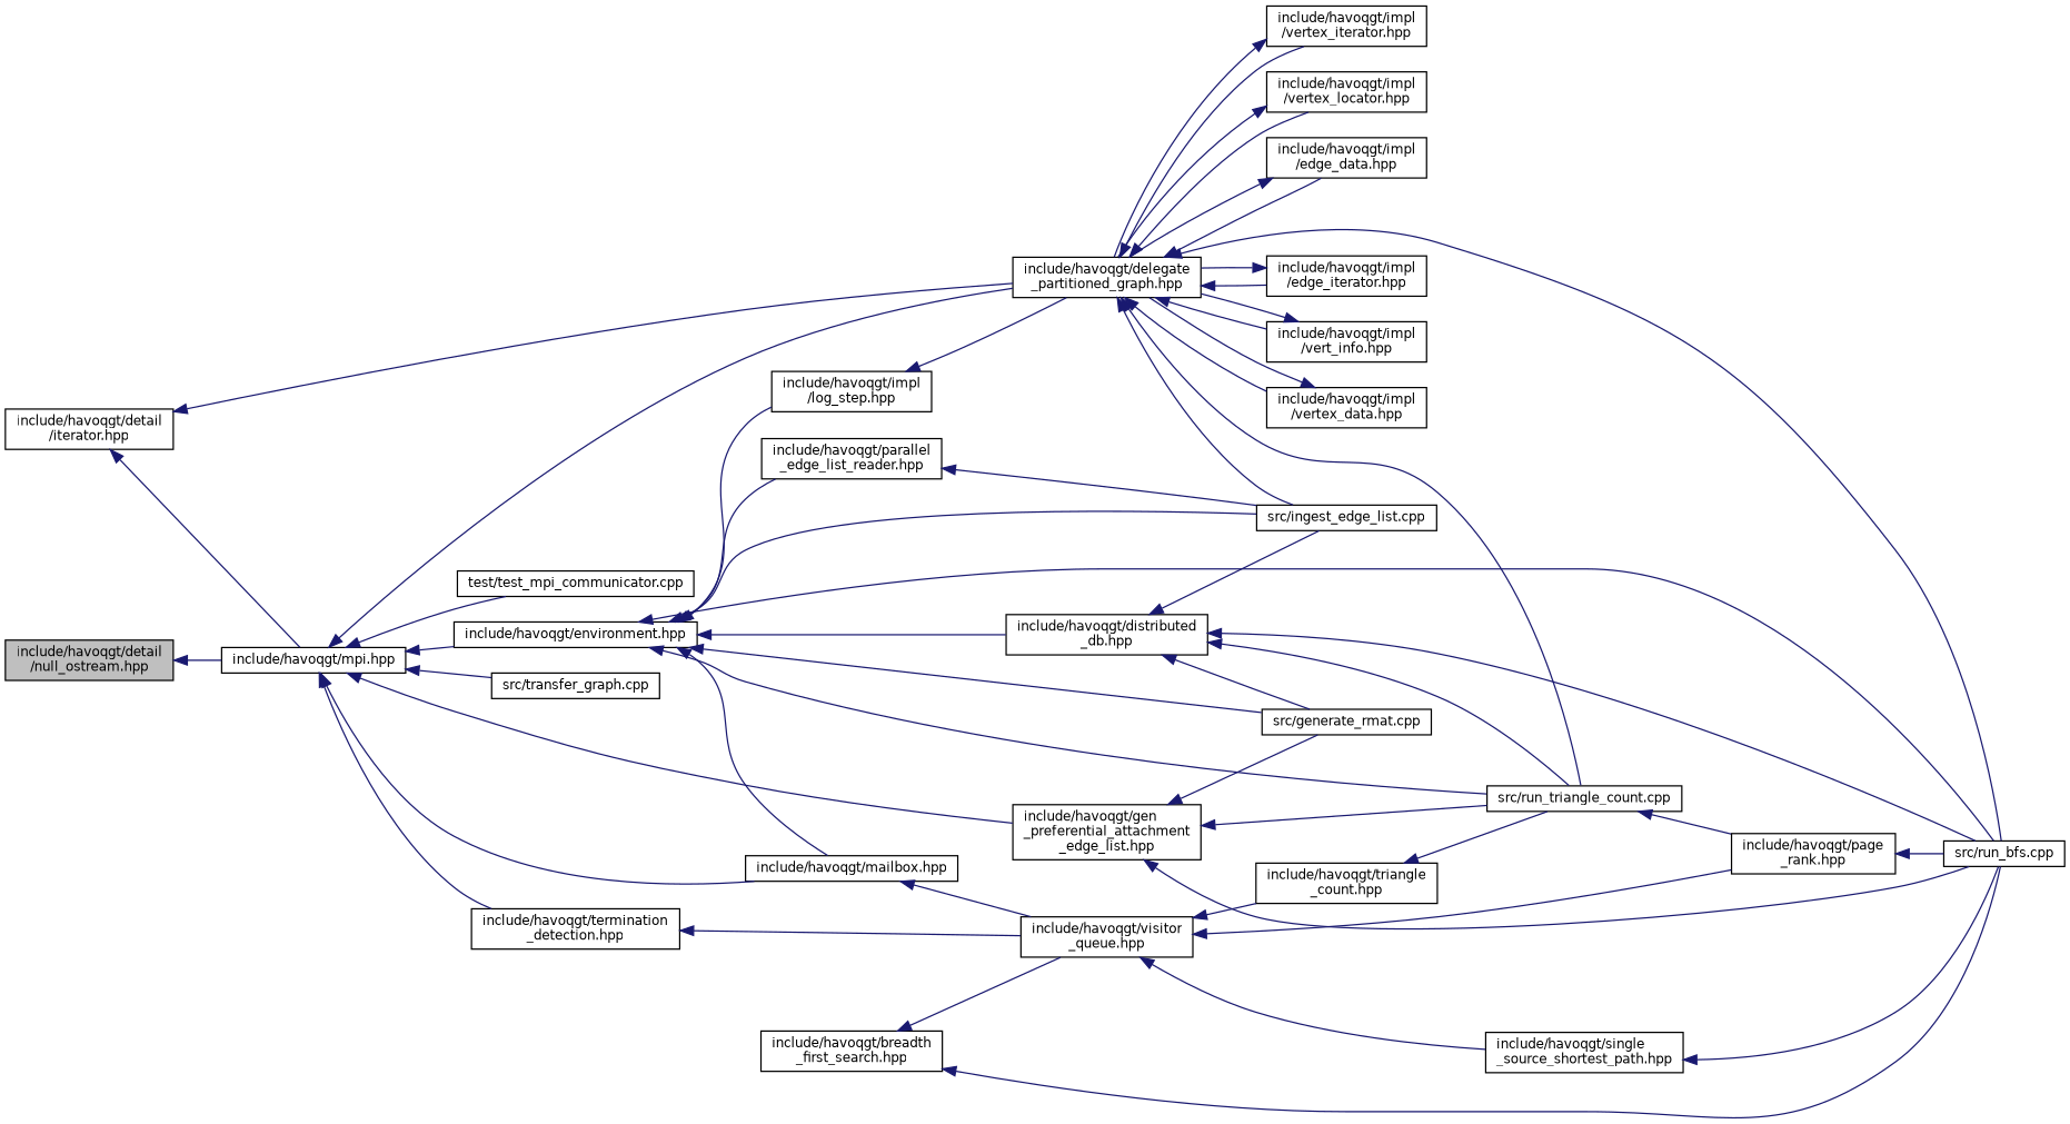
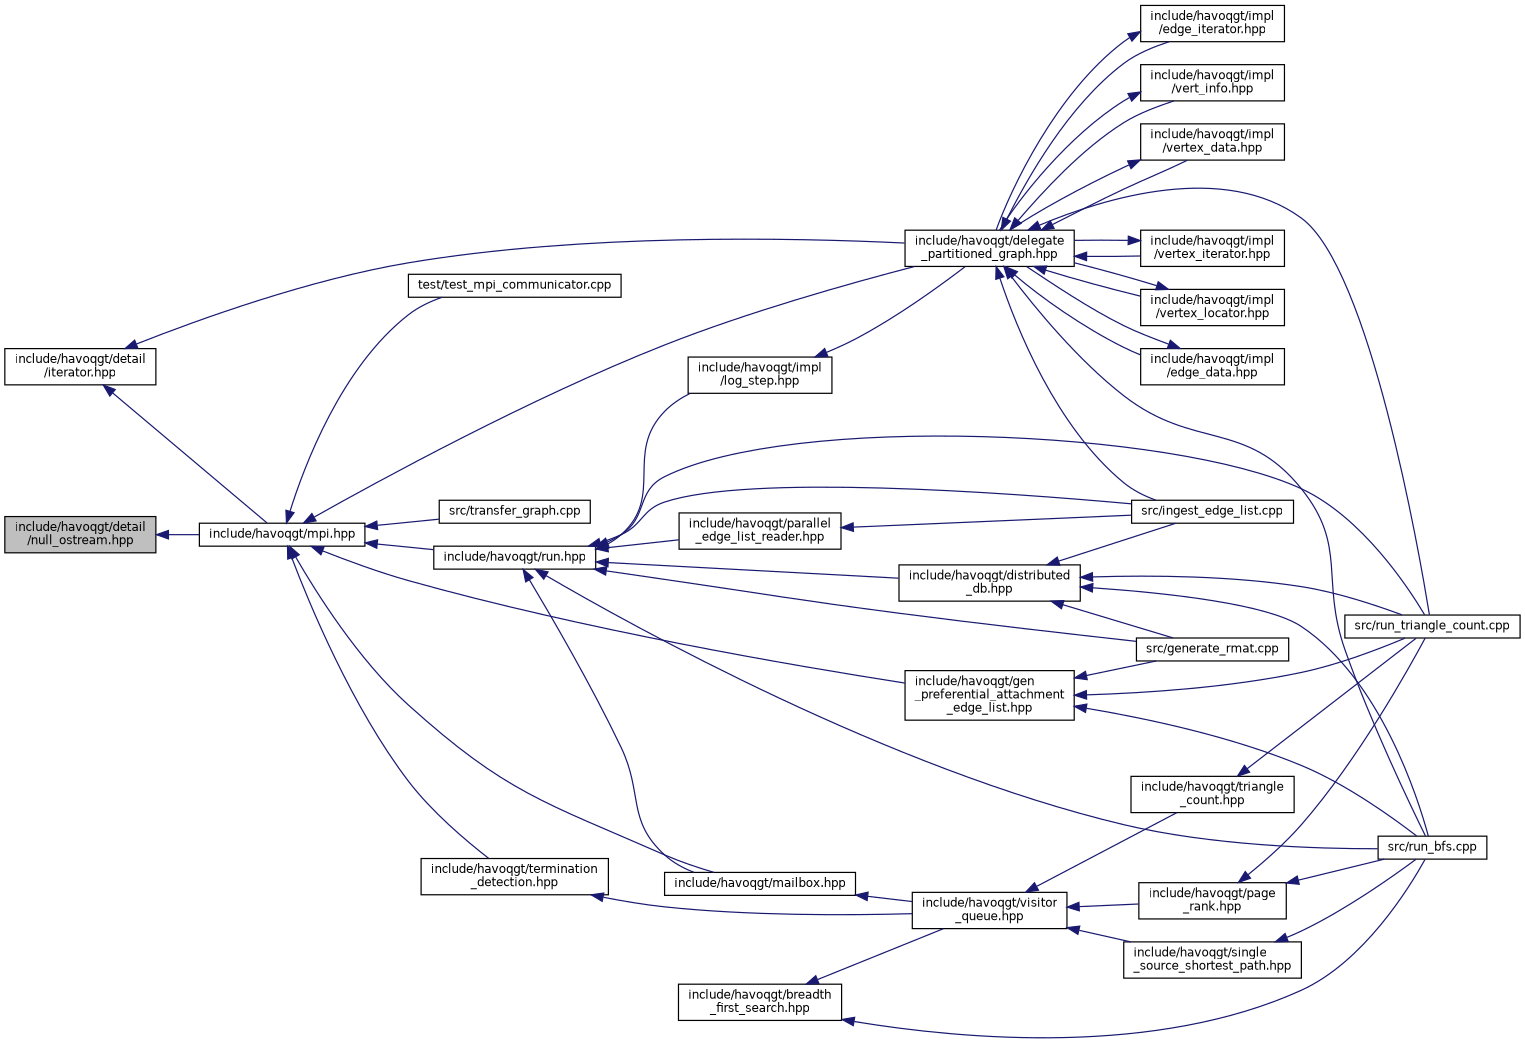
  digraph {
    rankdir=LR
    node [color=black fillcolor=white fontname=Helvetica fontsize=10 shape=record style=filled]
    edge [color=midnightblue dir=back fontname=Helvetica fontsize=10 labelfontname=Helvetica labelfontsize=10 style=solid]
    n1 [fillcolor=grey75 fontcolor=black height=0.2 label="include/havoqgt/detail\l/null_ostream.hpp" width=0.4]
    n2 [height=0.2 label="include/havoqgt/mpi.hpp" width=0.4]
    n3 [height=0.2 label="include/havoqgt/delegate\l_partitioned_graph.hpp" width=0.4]
-   n4 [height=0.2 label="include/havoqgt/environment.hpp" width=0.4]
+   n4 [height=0.2 label="include/havoqgt/run.hpp" width=0.4]
    n5 [height=0.2 label="include/havoqgt/mailbox.hpp" width=0.4]
    n6 [height=0.2 label="include/havoqgt/gen\l_preferential_attachment\l_edge_list.hpp" width=0.4]
    n7 [height=0.2 label="include/havoqgt/termination\l_detection.hpp" width=0.4]
    n8 [height=0.2 label="test/test_mpi_communicator.cpp" width=0.4]
    n9 [height=0.2 label="src/transfer_graph.cpp" width=0.4]
    n10 [height=0.2 label="include/havoqgt/impl\l/edge_data.hpp" width=0.4]
    n11 [height=0.2 label="include/havoqgt/impl\l/edge_iterator.hpp" width=0.4]
    n12 [height=0.2 label="include/havoqgt/impl\l/vert_info.hpp" width=0.4]
    n13 [height=0.2 label="include/havoqgt/impl\l/vertex_data.hpp" width=0.4]
    n14 [height=0.2 label="include/havoqgt/impl\l/vertex_iterator.hpp" width=0.4]
    n15 [height=0.2 label="include/havoqgt/impl\l/vertex_locator.hpp" width=0.4]
    n16 [height=0.2 label="src/ingest_edge_list.cpp" width=0.4]
    n17 [height=0.2 label="src/run_bfs.cpp" width=0.4]
    n18 [height=0.2 label="src/run_triangle_count.cpp" width=0.4]
    n19 [height=0.2 label="include/havoqgt/detail\l/iterator.hpp" width=0.4]
    n20 [height=0.2 label="src/generate_rmat.cpp" width=0.4]
    n21 [height=0.2 label="include/havoqgt/distributed\l_db.hpp" width=0.4]
    n22 [height=0.2 label="include/havoqgt/impl\l/log_step.hpp" width=0.4]
    n23 [height=0.2 label="include/havoqgt/parallel\l_edge_list_reader.hpp" width=0.4]
    n24 [height=0.2 label="include/havoqgt/visitor\l_queue.hpp" width=0.4]
    n25 [height=0.2 label="include/havoqgt/page\l_rank.hpp" width=0.4]
    n26 [height=0.2 label="include/havoqgt/single\l_source_shortest_path.hpp" width=0.4]
    n27 [height=0.2 label="include/havoqgt/triangle\l_count.hpp" width=0.4]
    n28 [height=0.2 label="include/havoqgt/breadth\l_first_search.hpp" width=0.4]
    n1 -> n2
    n2 -> n3
    n2 -> n4
    n2 -> n5
    n2 -> n6
    n2 -> n7
    n2 -> n8
    n2 -> n9
    n3 -> n10
    n3 -> n11
    n3 -> n12
    n3 -> n13
    n3 -> n14
    n3 -> n15
    n3 -> n16
    n3 -> n17
    n3 -> n18
    n4 -> n5
    n4 -> n16
    n4 -> n17
    n4 -> n18
    n4 -> n20
    n4 -> n21
    n4 -> n22
    n4 -> n23
    n5 -> n24
    n6 -> n17
    n6 -> n18
    n6 -> n20
    n7 -> n24
    n10 -> n3
    n11 -> n3
    n12 -> n3
    n13 -> n3
    n14 -> n3
    n15 -> n3
    n19 -> n2
    n19 -> n3
    n21 -> n16
    n21 -> n17
    n21 -> n18
    n21 -> n20
    n22 -> n3
    n23 -> n16
    n24 -> n25
    n24 -> n26
    n24 -> n27
    n25 -> n17
-   n18 -> n25
+   n25 -> n18
    n26 -> n17
    n27 -> n18
    n28 -> n17
    n28 -> n24
  }
